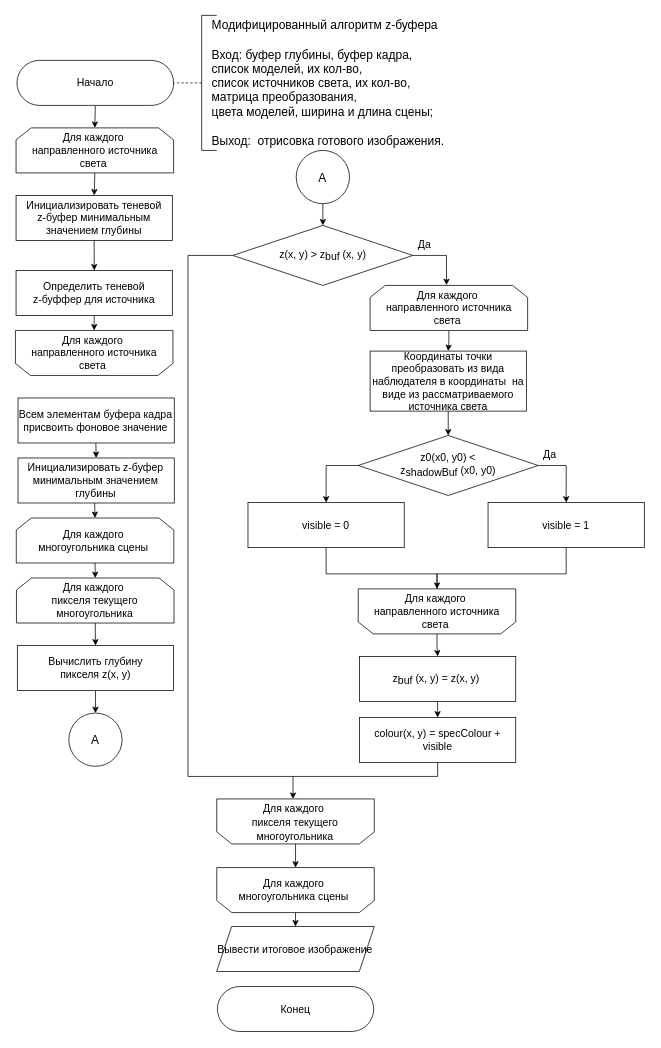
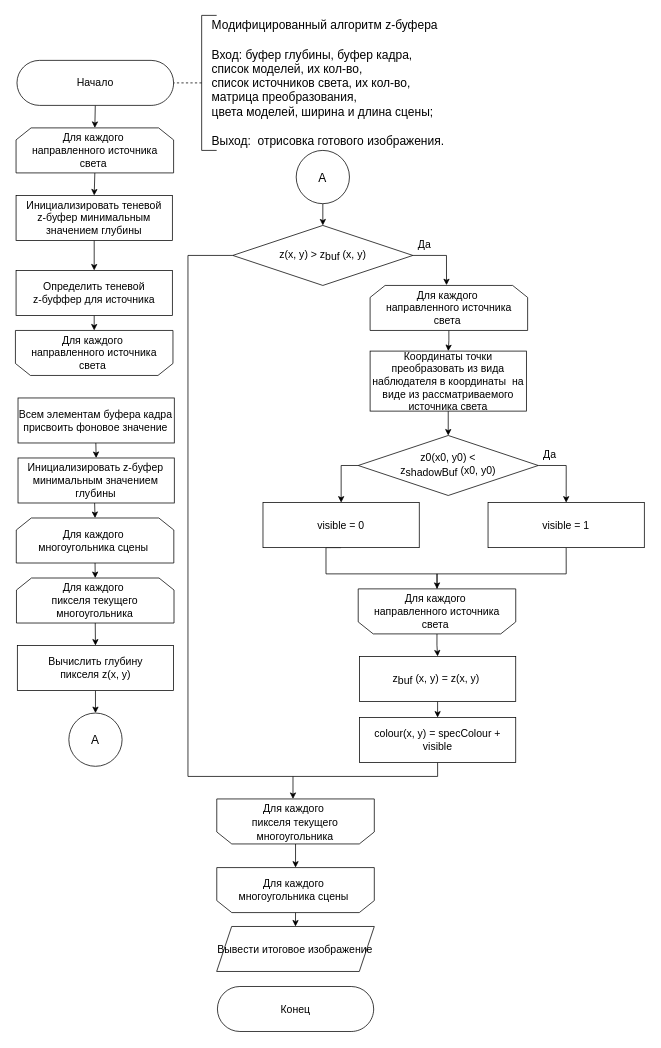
  <mxCell id="0" />
  <mxCell id="1" parent="0" />
  <mxCell id="2" style="edgeStyle=none;html=1;exitX=0.5;exitY=0.5;exitDx=0;exitDy=30.0;exitPerimeter=0;entryX=0.5;entryY=0;entryDx=0;entryDy=0;" parent="1" source="3" target="9" edge="1"><mxGeometry relative="1" as="geometry" /></mxCell>
  <mxCell id="3" value="&lt;font style=&quot;font-size: 14px&quot;&gt;Начало&lt;/font&gt;" style="html=1;dashed=0;whitespace=wrap;shape=mxgraph.dfd.start" parent="1" vertex="1"><mxGeometry x="22.07" y="80" width="208.78" height="60" as="geometry" /></mxCell>
  <mxCell id="4" style="edgeStyle=none;html=1;exitX=0.5;exitY=1;exitDx=0;exitDy=0;entryX=0.5;entryY=1;entryDx=0;entryDy=0;" parent="1" source="5" target="12" edge="1"><mxGeometry relative="1" as="geometry" /></mxCell>
  <mxCell id="5" value="&lt;font&gt;&lt;font style=&quot;font-size: 14px&quot;&gt;Определить теневой &lt;br&gt;z-буффер для источника&lt;/font&gt;&lt;br&gt;&lt;/font&gt;" style="rounded=0;whiteSpace=wrap;html=1;shadow=0;glass=0;sketch=0;strokeWidth=1;gradientColor=none;" parent="1" vertex="1"><mxGeometry x="20.85" y="360" width="208.31" height="60" as="geometry" /></mxCell>
  <mxCell id="6" style="edgeStyle=none;html=1;exitX=0.5;exitY=1;exitDx=0;exitDy=0;entryX=0.5;entryY=0;entryDx=0;entryDy=0;" parent="1" source="7" target="5" edge="1"><mxGeometry relative="1" as="geometry" /></mxCell>
  <mxCell id="7" value="&lt;font style=&quot;font-size: 14px&quot;&gt;Инициализировать теневой&lt;br&gt;z-буфер минимальным значением глубины&lt;/font&gt;&lt;br style=&quot;font-size: 14px&quot;&gt;&#09;" style="rounded=0;whiteSpace=wrap;html=1;shadow=0;glass=0;sketch=0;strokeWidth=1;gradientColor=none;" parent="1" vertex="1"><mxGeometry x="20.85" y="260" width="208.31" height="60" as="geometry" /></mxCell>
  <mxCell id="8" style="edgeStyle=none;html=1;exitX=0.5;exitY=1;exitDx=0;exitDy=0;entryX=0.5;entryY=0;entryDx=0;entryDy=0;" parent="1" source="9" target="7" edge="1"><mxGeometry relative="1" as="geometry" /></mxCell>
  <mxCell id="9" value="&lt;font style=&quot;font-size: 14px&quot;&gt;&lt;font style=&quot;font-size: 14px&quot;&gt;Для каждого&amp;nbsp;&lt;br&gt;направленного источника света&amp;nbsp;&lt;br&gt;&lt;/font&gt;&lt;/font&gt;" style="shape=loopLimit;whiteSpace=wrap;html=1;strokeWidth=1;direction=east;" parent="1" vertex="1"><mxGeometry x="20.85" y="170" width="210" height="60" as="geometry" /></mxCell>
  <mxCell id="10" style="edgeStyle=orthogonalEdgeStyle;rounded=0;orthogonalLoop=1;jettySize=auto;html=1;exitX=0;exitY=0.5;exitDx=0;exitDy=0;exitPerimeter=0;dashed=1;endArrow=none;endFill=0;entryX=1;entryY=0.5;entryDx=0;entryDy=0;entryPerimeter=0;" parent="1" source="11" target="3" edge="1"><mxGeometry relative="1" as="geometry"><mxPoint x="238.07" y="110" as="targetPoint" /></mxGeometry></mxCell>
  <mxCell id="11" value="" style="strokeWidth=1;html=1;shape=mxgraph.flowchart.annotation_1;align=left;pointerEvents=1;" parent="1" vertex="1"><mxGeometry x="268.25" y="20" width="20" height="180" as="geometry" /></mxCell>
  <mxCell id="12" value="&lt;font style=&quot;font-size: 14px&quot;&gt;&lt;font style=&quot;font-size: 14px&quot;&gt;Для каждого&amp;nbsp;&lt;br&gt;направленного источника света&amp;nbsp;&lt;br&gt;&lt;/font&gt;&lt;/font&gt;" style="shape=loopLimit;whiteSpace=wrap;html=1;strokeWidth=1;direction=west;" parent="1" vertex="1"><mxGeometry x="20" y="440" width="210" height="60" as="geometry" /></mxCell>
  <mxCell id="13" style="edgeStyle=none;html=1;exitX=0.498;exitY=0.988;exitDx=0;exitDy=0;entryX=0.5;entryY=0;entryDx=0;entryDy=0;exitPerimeter=0;" parent="1" source="14" target="16" edge="1"><mxGeometry relative="1" as="geometry" /></mxCell>
  <mxCell id="14" value="&lt;font&gt;&lt;font style=&quot;font-size: 14px&quot;&gt;Всем элементам буфера кадра присвоить фоновое значение&lt;/font&gt;&lt;br&gt;&lt;/font&gt;" style="rounded=0;whiteSpace=wrap;html=1;shadow=0;glass=0;sketch=0;strokeWidth=1;gradientColor=none;" parent="1" vertex="1"><mxGeometry x="23.45" y="530" width="208.31" height="60" as="geometry" /></mxCell>
  <mxCell id="15" style="edgeStyle=none;html=1;exitX=0.49;exitY=0.976;exitDx=0;exitDy=0;entryX=0.5;entryY=0;entryDx=0;entryDy=0;exitPerimeter=0;" parent="1" source="16" target="18" edge="1"><mxGeometry relative="1" as="geometry"><mxPoint x="128.45" y="721.44" as="targetPoint" /></mxGeometry></mxCell>
  <mxCell id="16" value="&lt;font style=&quot;font-size: 14px&quot;&gt;Инициализировать z-буфер минимальным значением &lt;br&gt;глубины&lt;/font&gt;&lt;br style=&quot;font-size: 14px&quot;&gt;&#09;" style="rounded=0;whiteSpace=wrap;html=1;shadow=0;glass=0;sketch=0;strokeWidth=1;gradientColor=none;" parent="1" vertex="1"><mxGeometry x="23.45" y="610" width="208.31" height="60" as="geometry" /></mxCell>
  <mxCell id="17" style="edgeStyle=none;html=1;exitX=0.5;exitY=1;exitDx=0;exitDy=0;entryX=0.5;entryY=0;entryDx=0;entryDy=0;fontFamily=Helvetica;fontSize=14;" parent="1" source="18" target="22" edge="1"><mxGeometry relative="1" as="geometry" /></mxCell>
  <mxCell id="18" value="&lt;font style=&quot;font-size: 14px&quot;&gt;&lt;font style=&quot;font-size: 14px&quot;&gt;Для каждого&amp;nbsp;&lt;br&gt;многоугольника сцены&amp;nbsp;&lt;br&gt;&lt;/font&gt;&lt;/font&gt;" style="shape=loopLimit;whiteSpace=wrap;html=1;strokeWidth=1;direction=east;" parent="1" vertex="1"><mxGeometry x="21.15" y="690" width="210" height="60" as="geometry" /></mxCell>
  <mxCell id="19" style="edgeStyle=orthogonalEdgeStyle;rounded=0;html=1;exitX=0.5;exitY=0;exitDx=0;exitDy=0;entryX=0.5;entryY=1;entryDx=0;entryDy=0;fontFamily=Helvetica;fontSize=14;" parent="1" source="20" target="26" edge="1"><mxGeometry relative="1" as="geometry" /></mxCell>
  <mxCell id="20" value="&lt;font style=&quot;font-size: 16px&quot;&gt;&lt;span style=&quot;font-size: 14px&quot;&gt;Для каждого&amp;nbsp;&lt;/span&gt;&lt;br style=&quot;font-size: 14px&quot;&gt;&lt;span style=&quot;font-size: 14px&quot;&gt;пикселя текущего многоугольника&lt;/span&gt;&lt;br&gt;&lt;/font&gt;" style="shape=loopLimit;whiteSpace=wrap;html=1;strokeWidth=1;direction=west;" parent="1" vertex="1"><mxGeometry x="288.4" y="1064.5" width="210" height="60" as="geometry" /></mxCell>
  <mxCell id="21" style="edgeStyle=none;html=1;exitX=0.5;exitY=1;exitDx=0;exitDy=0;entryX=0.5;entryY=0;entryDx=0;entryDy=0;fontFamily=Helvetica;fontSize=14;" parent="1" source="22" target="24" edge="1"><mxGeometry relative="1" as="geometry" /></mxCell>
  <mxCell id="22" value="&lt;font style=&quot;font-size: 14px&quot;&gt;&lt;font style=&quot;font-size: 14px&quot;&gt;Для каждого&amp;nbsp;&lt;br&gt;пикселя текущего многоугольника&lt;br&gt;&lt;/font&gt;&lt;/font&gt;" style="shape=loopLimit;whiteSpace=wrap;html=1;strokeWidth=1;direction=east;" parent="1" vertex="1"><mxGeometry x="21.39" y="770" width="210" height="60" as="geometry" /></mxCell>
  <mxCell id="23" style="edgeStyle=orthogonalEdgeStyle;rounded=0;html=1;exitX=0.5;exitY=1;exitDx=0;exitDy=0;fontFamily=Helvetica;fontSize=14;endArrow=classic;endFill=1;" parent="1" source="24" target="35" edge="1"><mxGeometry relative="1" as="geometry" /></mxCell>
  <mxCell id="24" value="&lt;span style=&quot;font-size: 14px&quot;&gt;Вы&lt;/span&gt;&lt;span style=&quot;font-size: 14px&quot;&gt;числить глубину пикселя&amp;nbsp;&lt;/span&gt;&lt;span style=&quot;font-size: 14px&quot;&gt;z&lt;/span&gt;&lt;span style=&quot;font-size: 14px&quot;&gt;(&lt;/span&gt;&lt;span style=&quot;font-size: 14px&quot;&gt;x, y&lt;/span&gt;&lt;span style=&quot;font-size: 14px&quot;&gt;)&lt;br&gt;&lt;/span&gt;" style="rounded=0;whiteSpace=wrap;html=1;shadow=0;glass=0;sketch=0;strokeWidth=1;gradientColor=none;" parent="1" vertex="1"><mxGeometry x="22.54" y="860" width="208.31" height="60" as="geometry" /></mxCell>
  <mxCell id="25" style="edgeStyle=orthogonalEdgeStyle;rounded=0;html=1;exitX=0.5;exitY=0;exitDx=0;exitDy=0;entryX=0.5;entryY=0;entryDx=0;entryDy=0;fontFamily=Helvetica;fontSize=14;" parent="1" source="26" target="53" edge="1"><mxGeometry relative="1" as="geometry"><mxPoint x="392.555" y="1234.5" as="targetPoint" /></mxGeometry></mxCell>
  <mxCell id="26" value="&lt;font style=&quot;font-size: 14px&quot;&gt;&lt;span&gt;Для каждого&amp;nbsp;&lt;/span&gt;&lt;br&gt;&lt;span&gt;многоугольника сцены&amp;nbsp;&lt;/span&gt;&lt;br&gt;&lt;/font&gt;" style="shape=loopLimit;whiteSpace=wrap;html=1;strokeWidth=1;direction=west;" parent="1" vertex="1"><mxGeometry x="288.4" y="1156" width="210" height="60" as="geometry" /></mxCell>
  <mxCell id="27" style="edgeStyle=orthogonalEdgeStyle;html=1;exitX=1;exitY=0.5;exitDx=0;exitDy=0;exitPerimeter=0;entryX=0.485;entryY=-0.006;entryDx=0;entryDy=0;entryPerimeter=0;fontFamily=Helvetica;fontSize=14;rounded=0;" parent="1" source="29" target="39" edge="1"><mxGeometry relative="1" as="geometry" /></mxCell>
  <mxCell id="28" style="edgeStyle=orthogonalEdgeStyle;rounded=0;html=1;exitX=0;exitY=0.5;exitDx=0;exitDy=0;exitPerimeter=0;fontFamily=Helvetica;fontSize=14;endArrow=none;endFill=0;" parent="1" source="29" edge="1"><mxGeometry relative="1" as="geometry"><mxPoint x="390" y="1034.5" as="targetPoint" /><Array as="points"><mxPoint x="250" y="340.5" /><mxPoint x="250" y="1034.5" /></Array></mxGeometry></mxCell>
  <mxCell id="29" value="&lt;font style=&quot;font-size: 14px&quot;&gt;z(x, y) &amp;gt; z&lt;span style=&quot;vertical-align: -2pt&quot;&gt;buf &lt;/span&gt;(x, y)&lt;/font&gt;" style="strokeWidth=1;html=1;shape=mxgraph.flowchart.decision;whiteSpace=wrap;rounded=1;shadow=0;glass=0;sketch=0;gradientColor=none;" parent="1" vertex="1"><mxGeometry x="309.78" y="300" width="240" height="80" as="geometry" /></mxCell>
  <mxCell id="30" style="edgeStyle=orthogonalEdgeStyle;rounded=0;html=1;exitX=0.5;exitY=1;exitDx=0;exitDy=0;entryX=0.5;entryY=0;entryDx=0;entryDy=0;fontFamily=Helvetica;fontSize=14;" parent="1" source="31" target="33" edge="1"><mxGeometry relative="1" as="geometry" /></mxCell>
  <mxCell id="31" value="&lt;font style=&quot;font-size: 14px&quot;&gt;z&lt;span style=&quot;vertical-align: -2pt&quot;&gt;buf &lt;/span&gt;(x, y) = z(x, y)&amp;nbsp;&lt;/font&gt;" style="rounded=0;whiteSpace=wrap;html=1;shadow=0;glass=0;sketch=0;strokeWidth=1;gradientColor=none;" parent="1" vertex="1"><mxGeometry x="478.62" y="874.5" width="208.31" height="60" as="geometry" /></mxCell>
  <mxCell id="32" style="edgeStyle=orthogonalEdgeStyle;rounded=0;html=1;exitX=0.5;exitY=1;exitDx=0;exitDy=0;fontFamily=Helvetica;fontSize=14;" parent="1" source="33" edge="1"><mxGeometry relative="1" as="geometry"><mxPoint x="390" y="1064.5" as="targetPoint" /><Array as="points"><mxPoint x="583" y="1034.5" /><mxPoint x="390" y="1034.5" /></Array></mxGeometry></mxCell>
  <mxCell id="33" value="&lt;font style=&quot;font-size: 14px&quot;&gt;colour(x, y) = specColour + visible&lt;br&gt;&lt;/font&gt;" style="rounded=0;whiteSpace=wrap;html=1;shadow=0;glass=0;sketch=0;strokeWidth=1;gradientColor=none;" parent="1" vertex="1"><mxGeometry x="478.62" y="956" width="208.31" height="60" as="geometry" /></mxCell>
  <mxCell id="34" value="&lt;font style=&quot;font-size: 14px&quot;&gt;Конец&lt;/font&gt;" style="html=1;dashed=0;whitespace=wrap;shape=mxgraph.dfd.start" parent="1" vertex="1"><mxGeometry x="289.25" y="1314.5" width="208.31" height="60" as="geometry" /></mxCell>
  <mxCell id="35" value="A" style="ellipse;whiteSpace=wrap;html=1;aspect=fixed;fontSize=16;" parent="1" vertex="1"><mxGeometry x="91.2" y="950" width="71" height="71" as="geometry" /></mxCell>
  <mxCell id="36" style="edgeStyle=none;html=1;exitX=0.5;exitY=1;exitDx=0;exitDy=0;entryX=0.5;entryY=0;entryDx=0;entryDy=0;entryPerimeter=0;fontFamily=Helvetica;fontSize=14;" parent="1" source="37" target="29" edge="1"><mxGeometry relative="1" as="geometry" /></mxCell>
  <mxCell id="37" value="A" style="ellipse;whiteSpace=wrap;html=1;aspect=fixed;fontSize=16;" parent="1" vertex="1"><mxGeometry x="394.28" y="200" width="71" height="71" as="geometry" /></mxCell>
  <mxCell id="38" style="edgeStyle=orthogonalEdgeStyle;rounded=0;html=1;exitX=0.5;exitY=1;exitDx=0;exitDy=0;entryX=0.5;entryY=0;entryDx=0;entryDy=0;fontFamily=Helvetica;fontSize=14;" parent="1" source="39" target="41" edge="1"><mxGeometry relative="1" as="geometry" /></mxCell>
  <mxCell id="39" value="&lt;font style=&quot;font-size: 14px&quot;&gt;&lt;font style=&quot;font-size: 14px&quot;&gt;Для каждого&amp;nbsp;&lt;br&gt;направленного источника света&amp;nbsp;&lt;br&gt;&lt;/font&gt;&lt;/font&gt;" style="shape=loopLimit;whiteSpace=wrap;html=1;strokeWidth=1;direction=east;" parent="1" vertex="1"><mxGeometry x="492.78" y="380" width="210" height="60" as="geometry" /></mxCell>
  <mxCell id="40" style="edgeStyle=orthogonalEdgeStyle;rounded=0;html=1;exitX=0.5;exitY=1;exitDx=0;exitDy=0;entryX=0.5;entryY=0;entryDx=0;entryDy=0;entryPerimeter=0;fontFamily=Helvetica;fontSize=14;" parent="1" source="41" target="44" edge="1"><mxGeometry relative="1" as="geometry" /></mxCell>
  <mxCell id="41" value="&lt;font style=&quot;font-size: 14px&quot;&gt;&lt;span&gt;Координаты точки &lt;/span&gt;&lt;span&gt;преобразо&lt;/span&gt;&lt;span&gt;вать из вида наблюдателя в координаты &lt;/span&gt;&lt;span&gt;&amp;nbsp;&lt;/span&gt;&lt;span&gt;на виде из рас&lt;/span&gt;&lt;/font&gt;&lt;span style=&quot;font-size: 14px&quot;&gt;&lt;font style=&quot;font-size: 14px&quot;&gt;сматриваемого источника света&lt;/font&gt;&lt;br&gt;&lt;/span&gt;" style="rounded=0;whiteSpace=wrap;html=1;shadow=0;glass=0;sketch=0;strokeWidth=1;gradientColor=none;" parent="1" vertex="1"><mxGeometry x="492.78" y="467.5" width="208.31" height="80" as="geometry" /></mxCell>
  <mxCell id="42" style="edgeStyle=orthogonalEdgeStyle;rounded=0;html=1;exitX=1;exitY=0.5;exitDx=0;exitDy=0;exitPerimeter=0;entryX=0.5;entryY=0;entryDx=0;entryDy=0;fontFamily=Helvetica;fontSize=14;" parent="1" source="44" target="46" edge="1"><mxGeometry relative="1" as="geometry" /></mxCell>
  <mxCell id="43" style="edgeStyle=orthogonalEdgeStyle;rounded=0;html=1;exitX=0;exitY=0.5;exitDx=0;exitDy=0;exitPerimeter=0;fontFamily=Helvetica;fontSize=14;" parent="1" source="44" target="48" edge="1"><mxGeometry relative="1" as="geometry" /></mxCell>
  <mxCell id="44" value="&lt;font style=&quot;font-size: 14px&quot;&gt;&lt;span&gt;z0&lt;/span&gt;&lt;span&gt;(&lt;/span&gt;&lt;span&gt;x0&lt;/span&gt;&lt;span&gt;, y0&lt;/span&gt;&lt;span&gt;) &lt;/span&gt;&lt;span&gt;&amp;lt; &lt;br&gt;z&lt;/span&gt;&lt;span style=&quot;vertical-align: -2pt&quot;&gt;shadowBuf &lt;/span&gt;&lt;span&gt;(&lt;/span&gt;&lt;span&gt;x0&lt;/span&gt;&lt;span&gt;, y0&lt;/span&gt;&lt;/font&gt;&lt;span style=&quot;font-size: 14px&quot;&gt;&lt;font style=&quot;font-size: 14px&quot;&gt;)&lt;/font&gt;&lt;br&gt;&lt;/span&gt;" style="strokeWidth=1;html=1;shape=mxgraph.flowchart.decision;whiteSpace=wrap;rounded=1;shadow=0;glass=0;sketch=0;gradientColor=none;" parent="1" vertex="1"><mxGeometry x="476.93" y="580" width="240" height="80" as="geometry" /></mxCell>
  <mxCell id="45" style="edgeStyle=orthogonalEdgeStyle;rounded=0;html=1;exitX=0.5;exitY=1;exitDx=0;exitDy=0;fontFamily=Helvetica;fontSize=14;endArrow=classic;endFill=1;" parent="1" source="46" target="52" edge="1"><mxGeometry relative="1" as="geometry"><Array as="points"><mxPoint x="754" y="764.5" /><mxPoint x="582" y="764.5" /></Array></mxGeometry></mxCell>
  <mxCell id="46" value="&lt;span style=&quot;font-size: 14px&quot;&gt;visible = 1&lt;/span&gt;" style="rounded=0;whiteSpace=wrap;html=1;shadow=0;glass=0;sketch=0;strokeWidth=1;gradientColor=none;" parent="1" vertex="1"><mxGeometry x="650" y="669.5" width="208.31" height="60" as="geometry" /></mxCell>
  <mxCell id="47" style="edgeStyle=orthogonalEdgeStyle;rounded=0;html=1;exitX=0.5;exitY=1;exitDx=0;exitDy=0;fontFamily=Helvetica;fontSize=14;endArrow=none;endFill=0;" parent="1" source="48" target="52" edge="1"><mxGeometry relative="1" as="geometry"><Array as="points"><mxPoint x="434" y="764.5" /><mxPoint x="582" y="764.5" /></Array></mxGeometry></mxCell>
- <mxCell id="48" value="&lt;span style=&quot;font-size: 14px&quot;&gt;visible = 0&lt;/span&gt;" style="rounded=0;whiteSpace=wrap;html=1;shadow=0;glass=0;sketch=0;strokeWidth=1;gradientColor=none;" parent="1" vertex="1"><mxGeometry x="330" y="669.5" width="208.31" height="60" as="geometry" /></mxCell>
+ <mxCell id="48" value="&lt;span style=&quot;font-size: 14px&quot;&gt;visible = 0&lt;/span&gt;" style="rounded=0;whiteSpace=wrap;html=1;shadow=0;glass=0;sketch=0;strokeWidth=1;gradientColor=none;" parent="1" vertex="1"><mxGeometry x="350" y="669.5" width="208.31" height="60" as="geometry" /></mxCell>
  <mxCell id="49" value="Да" style="text;html=1;align=center;verticalAlign=middle;resizable=0;points=[];autosize=1;strokeColor=none;fillColor=none;fontSize=14;fontFamily=Helvetica;" parent="1" vertex="1"><mxGeometry x="716.93" y="594.5" width="30" height="20" as="geometry" /></mxCell>
  <mxCell id="50" value="Да" style="text;html=1;align=center;verticalAlign=middle;resizable=0;points=[];autosize=1;strokeColor=none;fillColor=none;fontSize=14;fontFamily=Helvetica;" parent="1" vertex="1"><mxGeometry x="549.78" y="314.5" width="30" height="20" as="geometry" /></mxCell>
  <mxCell id="51" style="edgeStyle=orthogonalEdgeStyle;rounded=0;html=1;exitX=0.5;exitY=0;exitDx=0;exitDy=0;fontFamily=Helvetica;fontSize=14;endArrow=classic;endFill=1;" parent="1" source="52" target="31" edge="1"><mxGeometry relative="1" as="geometry" /></mxCell>
  <mxCell id="52" value="&lt;font style=&quot;font-size: 14px&quot;&gt;&lt;font style=&quot;font-size: 14px&quot;&gt;Для каждого&amp;nbsp;&lt;br&gt;направленного источника света&amp;nbsp;&lt;br&gt;&lt;/font&gt;&lt;/font&gt;" style="shape=loopLimit;whiteSpace=wrap;html=1;strokeWidth=1;direction=west;" parent="1" vertex="1"><mxGeometry x="476.93" y="784.5" width="210" height="60" as="geometry" /></mxCell>
  <mxCell id="53" value="&lt;span style=&quot;font-family: &amp;#34;helvetica&amp;#34; ; font-size: 14px ; font-style: normal ; font-weight: 400 ; letter-spacing: normal ; text-align: center ; text-indent: 0px ; text-transform: none ; word-spacing: 0px ; display: inline ; float: none&quot;&gt;&lt;font color=&quot;#000000&quot;&gt;Вывести итоговое изображение&lt;/font&gt;&lt;/span&gt;" style="shape=parallelogram;perimeter=parallelogramPerimeter;whiteSpace=wrap;html=1;fixedSize=1;" parent="1" vertex="1"><mxGeometry x="288.25" y="1234.5" width="210.15" height="60" as="geometry" /></mxCell>
  <mxCell id="54" value="&lt;span style=&quot;font-size: 16px ; text-align: center&quot;&gt;Модифицированный&amp;nbsp;&lt;/span&gt;&lt;span style=&quot;font-size: 16px&quot;&gt;алгоритм z-буфера&lt;/span&gt;&lt;span style=&quot;font-size: 16px ; text-align: center&quot;&gt;&lt;br&gt;&lt;/span&gt;&lt;div&gt;&lt;span style=&quot;font-size: 16px&quot;&gt;&lt;br&gt;&lt;/span&gt;&lt;/div&gt;&lt;span style=&quot;font-size: 16px&quot;&gt;Вход:&amp;nbsp;&lt;/span&gt;&lt;span style=&quot;font-size: 16px&quot;&gt;буфер глубины, буфер кадра,&lt;/span&gt;&lt;span style=&quot;font-size: 16px&quot;&gt;&lt;br&gt;список моделей,&amp;nbsp;&lt;/span&gt;&lt;span style=&quot;font-size: 16px&quot;&gt;их кол-во,&lt;br&gt;&lt;/span&gt;&lt;span style=&quot;font-size: 16px&quot;&gt;список источников света,&amp;nbsp;&lt;/span&gt;&lt;span style=&quot;font-size: 16px&quot;&gt;их кол-во,&lt;/span&gt;&lt;span style=&quot;font-size: 16px&quot;&gt;&lt;br&gt;матрица преобразования, &lt;br&gt;цвета моделей,&amp;nbsp;&lt;/span&gt;&lt;span style=&quot;font-size: 16px&quot;&gt;ширина и длина сцены;&lt;/span&gt;&lt;span style=&quot;font-size: 16px&quot;&gt;&lt;br&gt;&lt;/span&gt;&lt;div&gt;&lt;span style=&quot;font-size: 16px&quot;&gt;&lt;br&gt;&lt;/span&gt;&lt;/div&gt;&lt;div&gt;&lt;span style=&quot;font-size: 16px&quot;&gt;Выход:&amp;nbsp; отрисовка&amp;nbsp;&lt;/span&gt;&lt;span style=&quot;font-size: 16px&quot;&gt;готового&amp;nbsp;&lt;/span&gt;&lt;span style=&quot;font-size: 16px&quot;&gt;изображения.&amp;nbsp;&lt;/span&gt;&lt;/div&gt;" style="text;html=1;align=left;verticalAlign=middle;resizable=0;points=[];autosize=1;strokeColor=none;fillColor=none;" parent="1" vertex="1"><mxGeometry x="280" y="40" width="340" height="140" as="geometry" /></mxCell>
